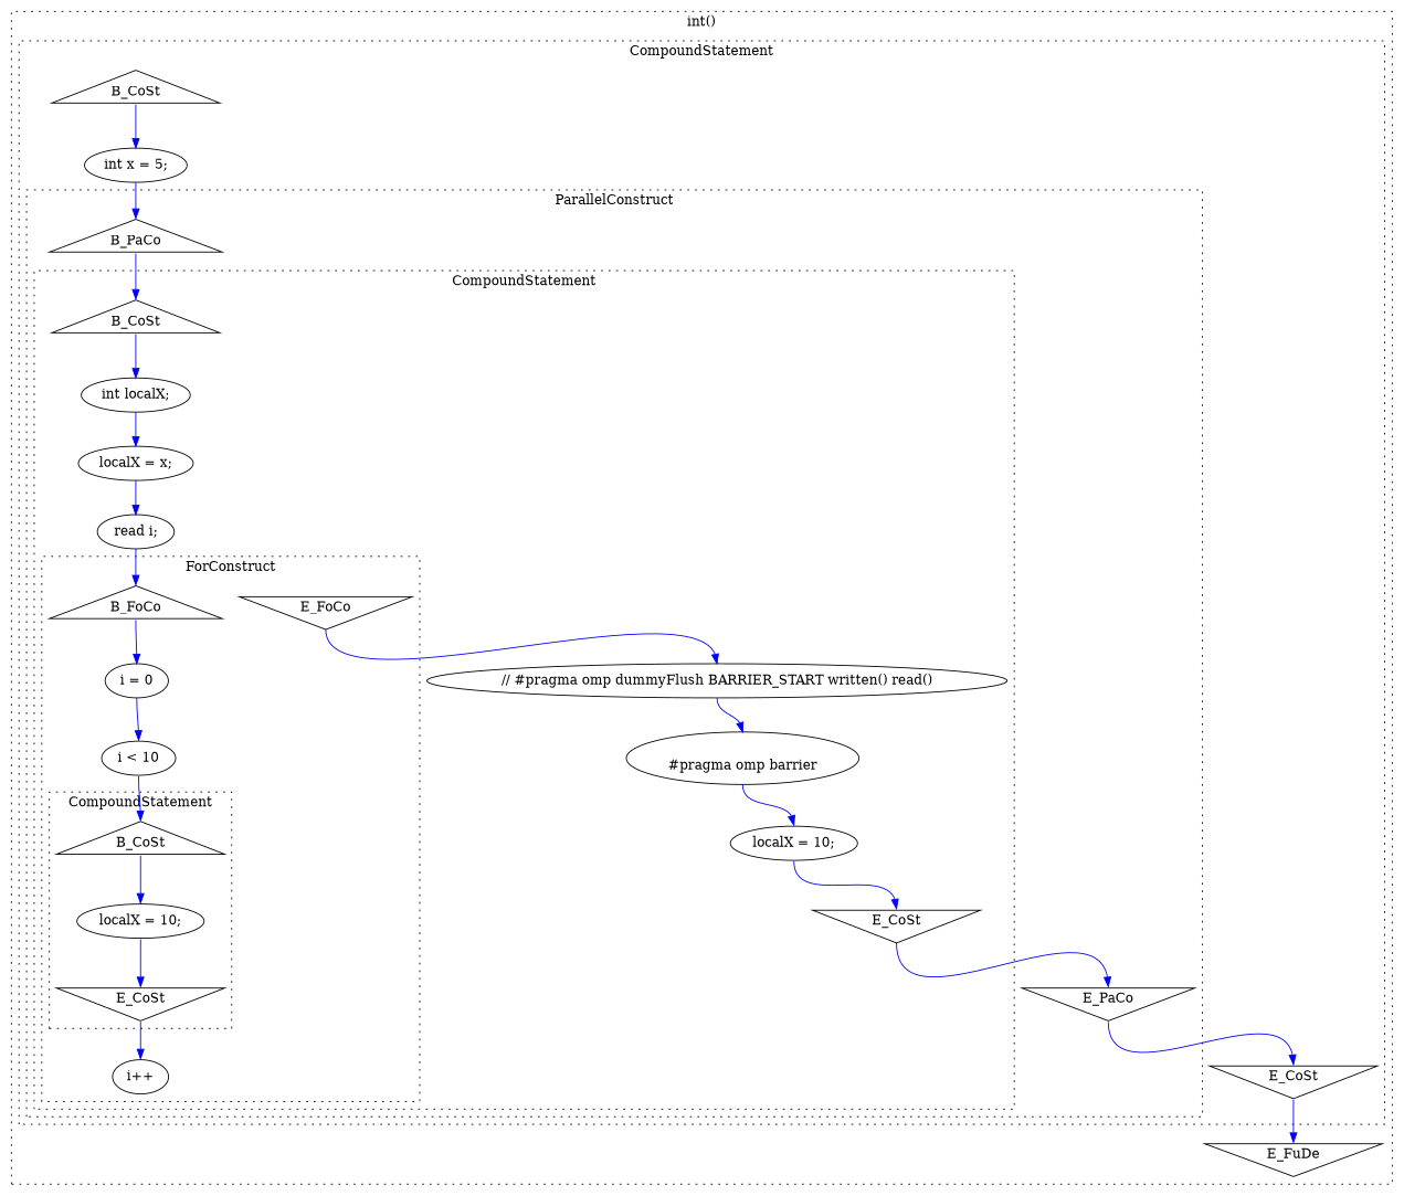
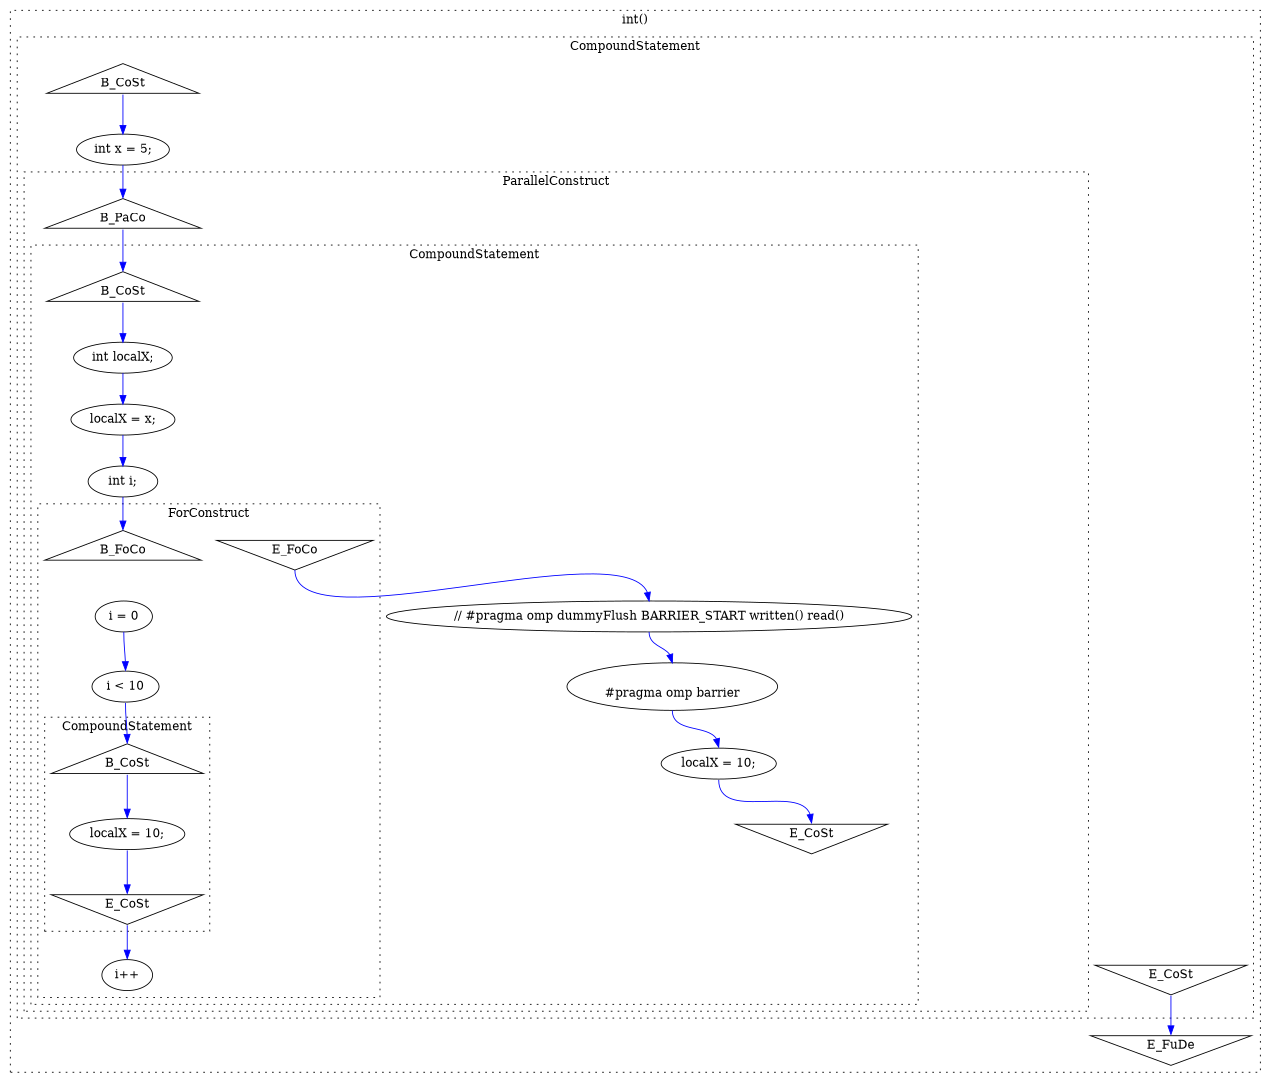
  digraph {
    compound=true
    edge [color=blue headport=n tailport=s weight=8]
    n1 [label=B_CoSt shape=triangle]
    n2 [label=E_CoSt shape=invtriangle]
    n3 [label="localX = 10;"]
    n4 [label=B_FoCo shape=triangle]
    n5 [label=E_FoCo shape=invtriangle]
    n6 [label="i = 0"]
    n7 [label="i < 10"]
    n8 [label="i++"]
    n9 [label=B_CoSt shape=triangle]
    n10 [label=E_CoSt shape=invtriangle]
    n11 [label="int localX;"]
    n12 [label="localX = x;"]
-   n13 [label="read i;"]
+   n13 [label="int i;"]
    n14 [label="// #pragma omp dummyFlush BARRIER_START written() read()\n"]
    n15 [label="\n#pragma omp barrier\n"]
    n16 [label="localX = 10;"]
    n17 [label=B_PaCo shape=triangle]
-   n18 [label=E_PaCo shape=invtriangle]
    n19 [label=B_CoSt shape=triangle]
    n20 [label=E_CoSt shape=invtriangle]
    n21 [label="int x = 5;"]
    n22 [label=E_FuDe shape=invtriangle]
    subgraph cluster_1 {
      label="int()"
      style=dotted
      n22
      subgraph cluster_2 {
        label=CompoundStatement
        style=dotted
        n19
        n20
        n21
        subgraph cluster_3 {
          label=ParallelConstruct
          style=dotted
          n17
-         n18
          subgraph cluster_4 {
            label=CompoundStatement
            style=dotted
            n9
            n10
            n11
            n12
            n13
            n14
            n15
            n16
            subgraph cluster_5 {
              label=ForConstruct
              style=dotted
              n4
              n5
              n6
              n7
              n8
              subgraph cluster_6 {
                label=CompoundStatement
                style=dotted
                n1
                n2
                n3
              }
            }
          }
        }
      }
    }
    n1 -> n3
    n2 -> n8
    n3 -> n2
-   n4 -> n6
    n5 -> n14
    n6 -> n7
    n7 -> n1
    n9 -> n11
-   n10 -> n18
    n11 -> n12
    n12 -> n13
    n13 -> n4
    n14 -> n15
    n15 -> n16
    n16 -> n10
    n17 -> n9
-   n18 -> n20
    n19 -> n21
    n20 -> n22
    n21 -> n17
  }
